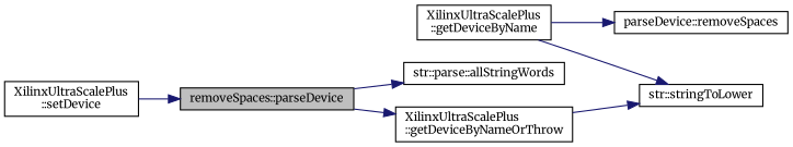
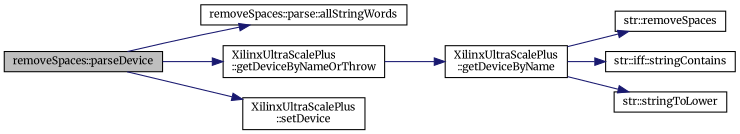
  digraph {
    fontname=Merriweather
    rankdir=LR
    node [color=black fillcolor=white fontname=Merriweather fontsize=10 shape=record style=filled]
    edge [color=midnightblue fontname=Merriweather fontsize=10 labelfontname=Helvetica labelfontsize=10 style=solid]
    n1 [fillcolor=grey75 fontcolor=black height=0.2 label="removeSpaces::parseDevice" width=0.4]
-   n2 [height=0.2 label="str::parse::allStringWords" width=0.4]
+   n2 [height=0.2 label="removeSpaces::parse::allStringWords" width=0.4]
    n3 [height=0.2 label="XilinxUltraScalePlus\l::getDeviceByNameOrThrow" width=0.4]
    n4 [height=0.2 label="XilinxUltraScalePlus\l::setDevice" width=0.4]
    n5 [height=0.2 label="XilinxUltraScalePlus\l::getDeviceByName" width=0.4]
-   n6 [height=0.2 label="parseDevice::removeSpaces" width=0.4]
+   n6 [height=0.2 label="str::removeSpaces" width=0.4]
+   n7 [height=0.2 label="str::iff::stringContains" width=0.4]
    n8 [height=0.2 label="str::stringToLower" width=0.4]
    n1 -> n2
    n1 -> n3
-   n4 -> n1
-   n3 -> n8
+   n1 -> n4
+   n3 -> n5
    n5 -> n6
+   n5 -> n7
    n5 -> n8
  }
